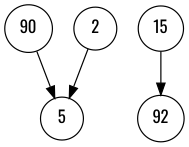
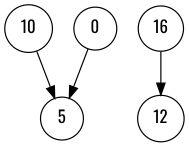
  digraph {
    fontname=Oswald
    node [fillcolor=white fontcolor=black fontname=Oswald shape=circle style=filled]
    edge [fontname=Oswald]
-   10 [label=90]
+   10
    5
-   15
-   12 [label=92]
-   2
+   15 [label=16]
+   12
+   2 [label=0]
    10 -> 5
    15 -> 12
    2 -> 5
  }
